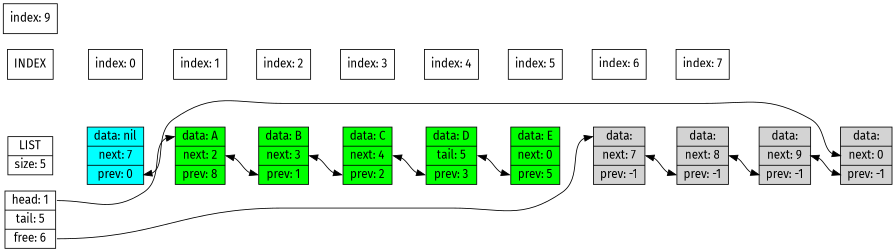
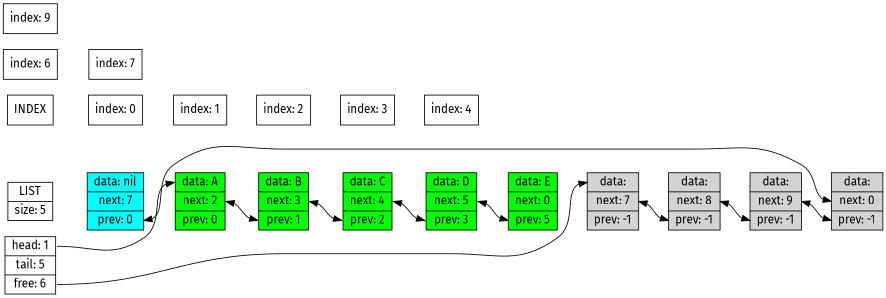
  digraph {
    fontname="Fira Sans"
    rankdir=LR
    node [fontname="Fira Sans" shape=record]
    edge [fontname="Fira Sans" style=invis weight=100]
    n1 [label="LIST|size: 5"]
    n2 [fillcolor=cyan label="<data>data: nil|<next>next: 7|<prev>prev: 0" style=filled]
-   n3 [fillcolor=green label="<data>data: A|<next>next: 2|<prev>prev: 8" style=filled]
+   n3 [fillcolor=green label="<data>data: A|<next>next: 2|<prev>prev: 0" style=filled]
    n4 [fillcolor=green label="<data>data: B|<next>next: 3|<prev>prev: 1" style=filled]
    n5 [label="index: 0"]
    n6 [label="index: 1"]
    n7 [label="index: 2"]
    n8 [label="index: 3"]
    n9 [label="index: 4"]
-   n10 [label="index: 5"]
    n11 [label="index: 6"]
    n12 [label="index: 7"]
    n13 [label="index: 9"]
    INDEX
    n15 [fillcolor=green label="<data>data: C|<next>next: 4|<prev>prev: 2" style=filled]
-   n16 [fillcolor=green label="<data>data: D|<next>tail: 5|<prev>prev: 3" style=filled]
+   n16 [fillcolor=green label="<data>data: D|<next>next: 5|<prev>prev: 3" style=filled]
    n17 [fillcolor=green label="<data>data: E|<next>next: 0|<prev>prev: 5" style=filled]
    n18 [fillcolor=lightgrey label="<data>data:  |<next>next: 7|<prev>prev: -1" style=filled]
    n19 [fillcolor=lightgrey label="<data>data:  |<next>next: 8|<prev>prev: -1" style=filled]
    n20 [fillcolor=lightgrey label="<data>data:  |<next>next: 9|<prev>prev: -1" style=filled]
    n21 [fillcolor=lightgrey label="<data>data:  |<next>next: 0|<prev>prev: -1" style=filled]
    n22 [label="<head>head: 1|<tail>tail: 5|<free>free: 6"]
    n1 -> n2 [weight=1000]
    n2 -> n3 [dir=none]
    n3 -> n4 [dir=none]
    n3 -> n4 [dir=both headport=prev tailport=next weight=2 style=""]
    n4 -> n15 [dir=none]
    n4 -> n15 [dir=both headport=prev tailport=next weight=2 style=""]
    n5 -> n6 [weight=200]
    n6 -> n7 [weight=200]
    n7 -> n8 [weight=200]
    n8 -> n9 [weight=200]
-   n9 -> n10 [weight=200]
-   n10 -> n11 [weight=200]
    n11 -> n12 [weight=200]
    INDEX -> n5 [weight=900]
    n15 -> n16 [dir=none]
    n15 -> n16 [dir=both headport=prev tailport=next weight=2 style=""]
    n16 -> n17 [dir=none]
    n16 -> n17 [dir=both headport=prev tailport=next weight=2 style=""]
    n17 -> n18 [dir=none]
    n18 -> n19 [dir=none]
    n18 -> n19 [dir=both headport=prev tailport=next weight=2 style=""]
    n19 -> n20 [dir=none]
    n19 -> n20 [dir=both headport=prev tailport=next weight=2 style=""]
    n20 -> n21 [dir=none]
    n20 -> n21 [dir=both headport=prev tailport=next weight=2 style=""]
    n21 -> n2 [dir=both headport=prev tailport=next weight=2 style=""]
    n22 -> n3 [headport=data tailport=head weight=0 style=""]
    n22 -> n18 [headport=data tailport=free weight=0 style=""]
  }
